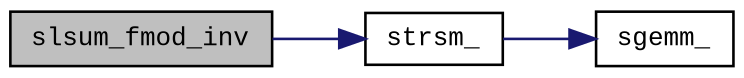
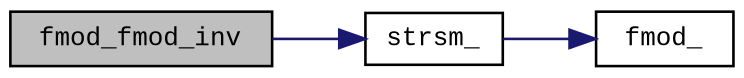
  digraph {
    fontname="Liberation Mono"
    rankdir=LR
    node [color=black fillcolor=white fontname="Liberation Mono" fontsize=10 shape=record style=filled]
    edge [color=midnightblue fontname="Liberation Mono" fontsize=10 labelfontname=Helvetica labelfontsize=10 style=solid]
-   n1 [fillcolor=grey75 fontcolor=black height=0.2 label=slsum_fmod_inv width=0.4]
+   n1 [fillcolor=grey75 fontcolor=black height=0.2 label=fmod_fmod_inv width=0.4]
    n2 [height=0.2 label=strsm_ width=0.4]
-   n3 [height=0.2 label=sgemm_ width=0.4]
+   n3 [height=0.2 label=fmod_ width=0.4]
    n1 -> n2
    n2 -> n3
  }
